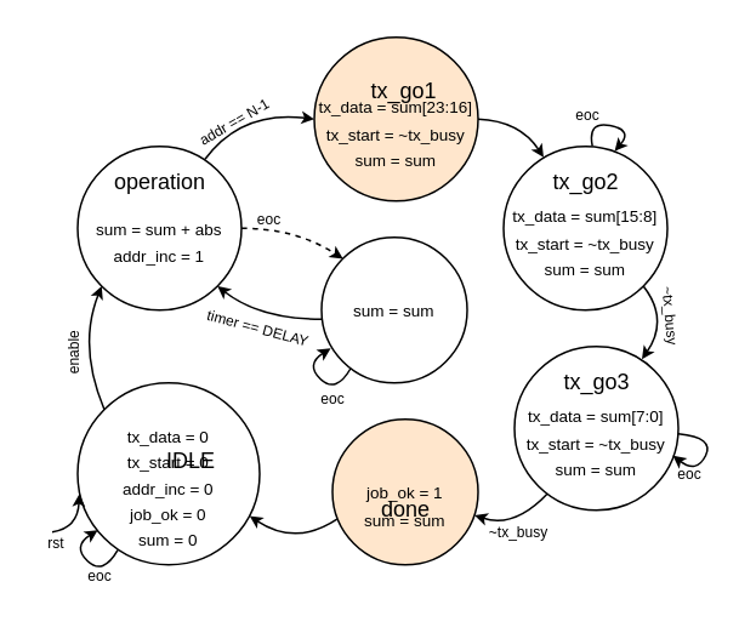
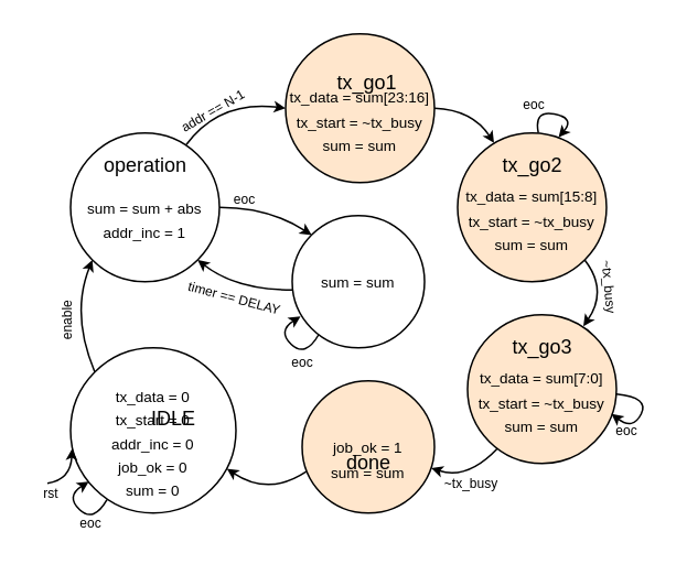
  <mxCell id="0" />
  <mxCell id="1" parent="0" />
  <mxCell id="2" style="orthogonalLoop=1;jettySize=auto;html=1;exitX=0;exitY=0;exitDx=0;exitDy=0;fontSize=16;curved=1;entryX=0;entryY=1;entryDx=0;entryDy=0;endSize=4;startSize=4;" parent="1" source="3" target="7" edge="1"><mxGeometry relative="1" as="geometry"><mxPoint x="-58" y="155" as="targetPoint" /><Array as="points"><mxPoint x="42" y="190" /></Array></mxGeometry></mxCell>
  <mxCell id="3" value="&lt;font style=&quot;font-size: 9px;&quot;&gt;&lt;br&gt;tx_data = 0&lt;br&gt;tx_start = 0&lt;br&gt;addr_inc = 0&lt;br&gt;job_ok = 0&lt;br&gt;sum = 0&lt;/font&gt;" style="ellipse;whiteSpace=wrap;html=1;aspect=fixed;" parent="1" vertex="1"><mxGeometry x="42" y="210" width="100" height="100" as="geometry" /></mxCell>
  <mxCell id="4" value="IDLE" style="text;html=1;align=center;verticalAlign=middle;resizable=0;points=[];autosize=1;strokeColor=none;fillColor=none;fontSize=12;" parent="1" vertex="1"><mxGeometry x="84" y="243" width="40" height="20" as="geometry" /></mxCell>
- <mxCell id="5" style="edgeStyle=none;curved=1;orthogonalLoop=1;jettySize=auto;html=1;exitX=1;exitY=0.5;exitDx=0;exitDy=0;entryX=0;entryY=0;entryDx=0;entryDy=0;fontSize=8;endSize=4;startSize=4;dashed=1;" parent="1" source="7" target="11" edge="1"><mxGeometry relative="1" as="geometry"><Array as="points"><mxPoint x="162" y="125" /></Array></mxGeometry></mxCell>
+ <mxCell id="5" style="edgeStyle=none;curved=1;orthogonalLoop=1;jettySize=auto;html=1;exitX=1;exitY=0.5;exitDx=0;exitDy=0;entryX=0;entryY=0;entryDx=0;entryDy=0;fontSize=8;endSize=4;startSize=4;" parent="1" source="7" target="11" edge="1"><mxGeometry relative="1" as="geometry"><Array as="points"><mxPoint x="162" y="125" /></Array></mxGeometry></mxCell>
  <mxCell id="6" style="edgeStyle=none;curved=1;orthogonalLoop=1;jettySize=auto;html=1;entryX=0;entryY=0.5;entryDx=0;entryDy=0;fontSize=8;endSize=4;startSize=4;" parent="1" target="13" edge="1"><mxGeometry relative="1" as="geometry"><mxPoint x="112" y="87" as="sourcePoint" /><Array as="points"><mxPoint x="132" y="60" /></Array></mxGeometry></mxCell>
  <mxCell id="7" value="&lt;font style=&quot;font-size: 9px;&quot;&gt;&lt;br&gt;sum = sum + abs&lt;br&gt;addr_inc = 1&lt;/font&gt;" style="ellipse;whiteSpace=wrap;html=1;aspect=fixed;" parent="1" vertex="1"><mxGeometry x="42" y="80" width="90" height="90" as="geometry" /></mxCell>
  <mxCell id="8" value="operation" style="text;html=1;align=center;verticalAlign=middle;resizable=0;points=[];autosize=1;strokeColor=none;fillColor=none;fontSize=12;" parent="1" vertex="1"><mxGeometry x="52" y="90" width="70" height="20" as="geometry" /></mxCell>
  <mxCell id="9" style="edgeStyle=none;curved=1;orthogonalLoop=1;jettySize=auto;html=1;entryX=1;entryY=1;entryDx=0;entryDy=0;fontSize=8;endSize=4;startSize=4;" parent="1" target="7" edge="1"><mxGeometry relative="1" as="geometry"><mxPoint x="176" y="175" as="sourcePoint" /><Array as="points"><mxPoint x="142" y="175" /></Array></mxGeometry></mxCell>
  <mxCell id="10" style="edgeStyle=none;curved=1;orthogonalLoop=1;jettySize=auto;html=1;fontSize=8;startSize=4;endSize=4;entryX=0.063;entryY=0.763;entryDx=0;entryDy=0;entryPerimeter=0;" parent="1" target="11" edge="1"><mxGeometry relative="1" as="geometry"><mxPoint x="162" y="200" as="targetPoint" /><mxPoint x="192" y="202" as="sourcePoint" /><Array as="points"><mxPoint x="184" y="216" /><mxPoint x="167" y="200" /></Array></mxGeometry></mxCell>
  <mxCell id="11" value="&lt;font style=&quot;font-size: 9px;&quot;&gt;sum = sum&lt;/font&gt;" style="ellipse;whiteSpace=wrap;html=1;aspect=fixed;" parent="1" vertex="1"><mxGeometry x="176" y="130" width="80" height="80" as="geometry" /></mxCell>
  <mxCell id="12" style="edgeStyle=none;curved=1;orthogonalLoop=1;jettySize=auto;html=1;exitX=1;exitY=0.5;exitDx=0;exitDy=0;fontSize=8;startSize=4;endSize=4;" parent="1" source="13" edge="1"><mxGeometry relative="1" as="geometry"><mxPoint x="298" y="86" as="targetPoint" /><Array as="points"><mxPoint x="285" y="66" /></Array></mxGeometry></mxCell>
  <mxCell id="13" value="&lt;font style=&quot;font-size: 9px;&quot;&gt;&lt;br&gt;tx_data = sum[23:16]&lt;br&gt;tx_start = ~tx_busy&lt;br&gt;sum = sum&lt;br&gt;&lt;/font&gt;" style="ellipse;whiteSpace=wrap;html=1;aspect=fixed;fillColor=#ffe6cc;" parent="1" vertex="1"><mxGeometry x="172" y="20" width="90" height="90" as="geometry" /></mxCell>
  <mxCell id="14" value="tx_go1" style="text;html=1;align=center;verticalAlign=middle;resizable=0;points=[];autosize=1;strokeColor=none;fillColor=none;fontSize=12;" parent="1" vertex="1"><mxGeometry x="196" y="40" width="50" height="20" as="geometry" /></mxCell>
  <mxCell id="15" style="edgeStyle=none;curved=1;orthogonalLoop=1;jettySize=auto;html=1;exitX=1;exitY=1;exitDx=0;exitDy=0;fontSize=8;startSize=4;endSize=4;" parent="1" source="16" edge="1"><mxGeometry relative="1" as="geometry"><mxPoint x="352" y="197" as="targetPoint" /><Array as="points"><mxPoint x="367" y="175" /></Array></mxGeometry></mxCell>
- <mxCell id="16" value="&lt;font style=&quot;font-size: 9px;&quot;&gt;&lt;br&gt;tx_data = sum[15:8]&lt;br&gt;tx_start = ~tx_busy&lt;br&gt;sum = sum&lt;br&gt;&lt;/font&gt;" style="ellipse;whiteSpace=wrap;html=1;aspect=fixed;" parent="1" vertex="1"><mxGeometry x="276" y="80" width="90" height="90" as="geometry" /></mxCell>
+ <mxCell id="16" value="&lt;font style=&quot;font-size: 9px;&quot;&gt;&lt;br&gt;tx_data = sum[15:8]&lt;br&gt;tx_start = ~tx_busy&lt;br&gt;sum = sum&lt;br&gt;&lt;/font&gt;" style="ellipse;whiteSpace=wrap;html=1;aspect=fixed;fillColor=#ffe6cc;" parent="1" vertex="1"><mxGeometry x="276" y="80" width="90" height="90" as="geometry" /></mxCell>
  <mxCell id="17" value="tx_go2" style="text;html=1;align=center;verticalAlign=middle;resizable=0;points=[];autosize=1;strokeColor=none;fillColor=none;fontSize=12;" parent="1" vertex="1"><mxGeometry x="296" y="90" width="50" height="20" as="geometry" /></mxCell>
  <mxCell id="18" style="edgeStyle=none;curved=1;orthogonalLoop=1;jettySize=auto;html=1;entryX=0.976;entryY=0.661;entryDx=0;entryDy=0;entryPerimeter=0;fontSize=8;startSize=4;endSize=4;" parent="1" target="22" edge="1"><mxGeometry relative="1" as="geometry"><mxPoint x="300" y="271" as="sourcePoint" /><Array as="points"><mxPoint x="282" y="290" /></Array></mxGeometry></mxCell>
- <mxCell id="19" value="&lt;font style=&quot;font-size: 9px;&quot;&gt;&lt;br&gt;tx_data = sum[7:0]&lt;br&gt;tx_start = ~tx_busy&lt;br&gt;sum = sum&lt;br&gt;&lt;/font&gt;" style="ellipse;whiteSpace=wrap;html=1;aspect=fixed;" parent="1" vertex="1"><mxGeometry x="282" y="190" width="90" height="90" as="geometry" /></mxCell>
+ <mxCell id="19" value="&lt;font style=&quot;font-size: 9px;&quot;&gt;&lt;br&gt;tx_data = sum[7:0]&lt;br&gt;tx_start = ~tx_busy&lt;br&gt;sum = sum&lt;br&gt;&lt;/font&gt;" style="ellipse;whiteSpace=wrap;html=1;aspect=fixed;fillColor=#ffe6cc;" parent="1" vertex="1"><mxGeometry x="282" y="190" width="90" height="90" as="geometry" /></mxCell>
  <mxCell id="20" value="tx_go3" style="text;html=1;align=center;verticalAlign=middle;resizable=0;points=[];autosize=1;strokeColor=none;fillColor=none;fontSize=12;" parent="1" vertex="1"><mxGeometry x="302" y="200" width="50" height="20" as="geometry" /></mxCell>
  <mxCell id="21" style="edgeStyle=none;curved=1;orthogonalLoop=1;jettySize=auto;html=1;exitX=0.031;exitY=0.687;exitDx=0;exitDy=0;entryX=0.945;entryY=0.732;entryDx=0;entryDy=0;entryPerimeter=0;fontSize=8;startSize=4;endSize=4;exitPerimeter=0;" parent="1" source="22" target="3" edge="1"><mxGeometry relative="1" as="geometry"><Array as="points"><mxPoint x="162" y="300" /></Array></mxGeometry></mxCell>
  <mxCell id="22" value="&lt;br&gt;&lt;font style=&quot;font-size: 9px;&quot;&gt;job_ok = 1&lt;br&gt;sum = sum&lt;br&gt;&lt;/font&gt;" style="ellipse;whiteSpace=wrap;html=1;aspect=fixed;fillColor=#ffe6cc;" parent="1" vertex="1"><mxGeometry x="182" y="230" width="80" height="80" as="geometry" /></mxCell>
  <mxCell id="23" value="done" style="text;html=1;align=center;verticalAlign=middle;resizable=0;points=[];autosize=1;strokeColor=none;fillColor=none;fontSize=12;" parent="1" vertex="1"><mxGeometry x="202" y="270" width="40" height="20" as="geometry" /></mxCell>
  <mxCell id="24" value="enable" style="text;html=1;align=center;verticalAlign=middle;resizable=0;points=[];autosize=1;strokeColor=none;fillColor=none;fontSize=8;rotation=-90;" parent="1" vertex="1"><mxGeometry x="20" y="184" width="40" height="20" as="geometry" /></mxCell>
  <mxCell id="25" value="addr == N-1" style="text;html=1;align=center;verticalAlign=middle;resizable=0;points=[];autosize=1;strokeColor=none;fillColor=none;fontSize=8;rotation=-30;" parent="1" vertex="1"><mxGeometry x="98" y="57" width="60" height="20" as="geometry" /></mxCell>
  <mxCell id="26" value="eoc" style="text;html=1;align=center;verticalAlign=middle;resizable=0;points=[];autosize=1;strokeColor=none;fillColor=none;fontSize=8;rotation=0;" parent="1" vertex="1"><mxGeometry x="132" y="110" width="30" height="20" as="geometry" /></mxCell>
  <mxCell id="27" value="timer == DELAY" style="text;html=1;align=center;verticalAlign=middle;resizable=0;points=[];autosize=1;strokeColor=none;fillColor=none;fontSize=8;rotation=15;" parent="1" vertex="1"><mxGeometry x="106" y="170" width="70" height="20" as="geometry" /></mxCell>
  <mxCell id="28" value="eoc" style="text;html=1;align=center;verticalAlign=middle;resizable=0;points=[];autosize=1;strokeColor=none;fillColor=none;fontSize=8;rotation=0;" parent="1" vertex="1"><mxGeometry x="167" y="209" width="30" height="20" as="geometry" /></mxCell>
  <mxCell id="29" style="edgeStyle=none;curved=1;orthogonalLoop=1;jettySize=auto;html=1;fontSize=8;startSize=4;endSize=4;entryX=0.063;entryY=0.763;entryDx=0;entryDy=0;entryPerimeter=0;" parent="1" edge="1"><mxGeometry relative="1" as="geometry"><mxPoint x="53.04" y="291" as="targetPoint" /><mxPoint x="64" y="301.96" as="sourcePoint" /><Array as="points"><mxPoint x="56" y="315.96" /><mxPoint x="39" y="299.96" /></Array></mxGeometry></mxCell>
  <mxCell id="30" value="eoc" style="text;html=1;align=center;verticalAlign=middle;resizable=0;points=[];autosize=1;strokeColor=none;fillColor=none;fontSize=8;rotation=0;" parent="1" vertex="1"><mxGeometry x="39" y="306" width="30" height="20" as="geometry" /></mxCell>
  <mxCell id="31" value="~tx_busy" style="text;html=1;align=center;verticalAlign=middle;resizable=0;points=[];autosize=1;strokeColor=none;fillColor=none;fontSize=8;rotation=85;" parent="1" vertex="1"><mxGeometry x="343" y="163" width="50" height="20" as="geometry" /></mxCell>
  <mxCell id="32" style="edgeStyle=none;curved=1;orthogonalLoop=1;jettySize=auto;html=1;exitX=0.542;exitY=-0.002;exitDx=0;exitDy=0;entryX=0.678;entryY=0.029;entryDx=0;entryDy=0;entryPerimeter=0;fontSize=8;startSize=4;endSize=4;exitPerimeter=0;" parent="1" source="16" target="16" edge="1"><mxGeometry relative="1" as="geometry"><Array as="points"><mxPoint x="322" y="66" /><mxPoint x="347" y="71" /></Array></mxGeometry></mxCell>
  <mxCell id="33" value="eoc" style="text;html=1;align=center;verticalAlign=middle;resizable=0;points=[];autosize=1;strokeColor=none;fillColor=none;fontSize=8;rotation=0;" parent="1" vertex="1"><mxGeometry x="307" y="53" width="30" height="20" as="geometry" /></mxCell>
  <mxCell id="34" value="~tx_busy" style="text;html=1;align=center;verticalAlign=middle;resizable=0;points=[];autosize=1;strokeColor=none;fillColor=none;fontSize=8;rotation=0;" parent="1" vertex="1"><mxGeometry x="259" y="282" width="50" height="20" as="geometry" /></mxCell>
  <mxCell id="35" style="edgeStyle=none;curved=1;orthogonalLoop=1;jettySize=auto;html=1;fontSize=8;startSize=4;endSize=4;" parent="1" edge="1"><mxGeometry relative="1" as="geometry"><mxPoint x="372" y="238" as="sourcePoint" /><mxPoint x="369" y="250" as="targetPoint" /><Array as="points"><mxPoint x="392" y="240" /><mxPoint x="382" y="260" /></Array></mxGeometry></mxCell>
  <mxCell id="36" value="eoc" style="text;html=1;align=center;verticalAlign=middle;resizable=0;points=[];autosize=1;strokeColor=none;fillColor=none;fontSize=8;rotation=0;" parent="1" vertex="1"><mxGeometry x="363" y="250" width="30" height="20" as="geometry" /></mxCell>
  <mxCell id="37" value="" style="endArrow=classic;html=1;fontSize=9;startSize=4;endSize=4;curved=1;" edge="1" parent="1"><mxGeometry width="50" height="50" relative="1" as="geometry"><mxPoint x="28" y="292" as="sourcePoint" /><mxPoint x="43" y="271" as="targetPoint" /><Array as="points"><mxPoint x="42" y="290" /></Array></mxGeometry></mxCell>
  <mxCell id="38" value="rst" style="text;html=1;align=center;verticalAlign=middle;resizable=0;points=[];autosize=1;strokeColor=none;fillColor=none;fontSize=8;rotation=0;" vertex="1" parent="1"><mxGeometry x="20" y="288" width="20" height="20" as="geometry" /></mxCell>
